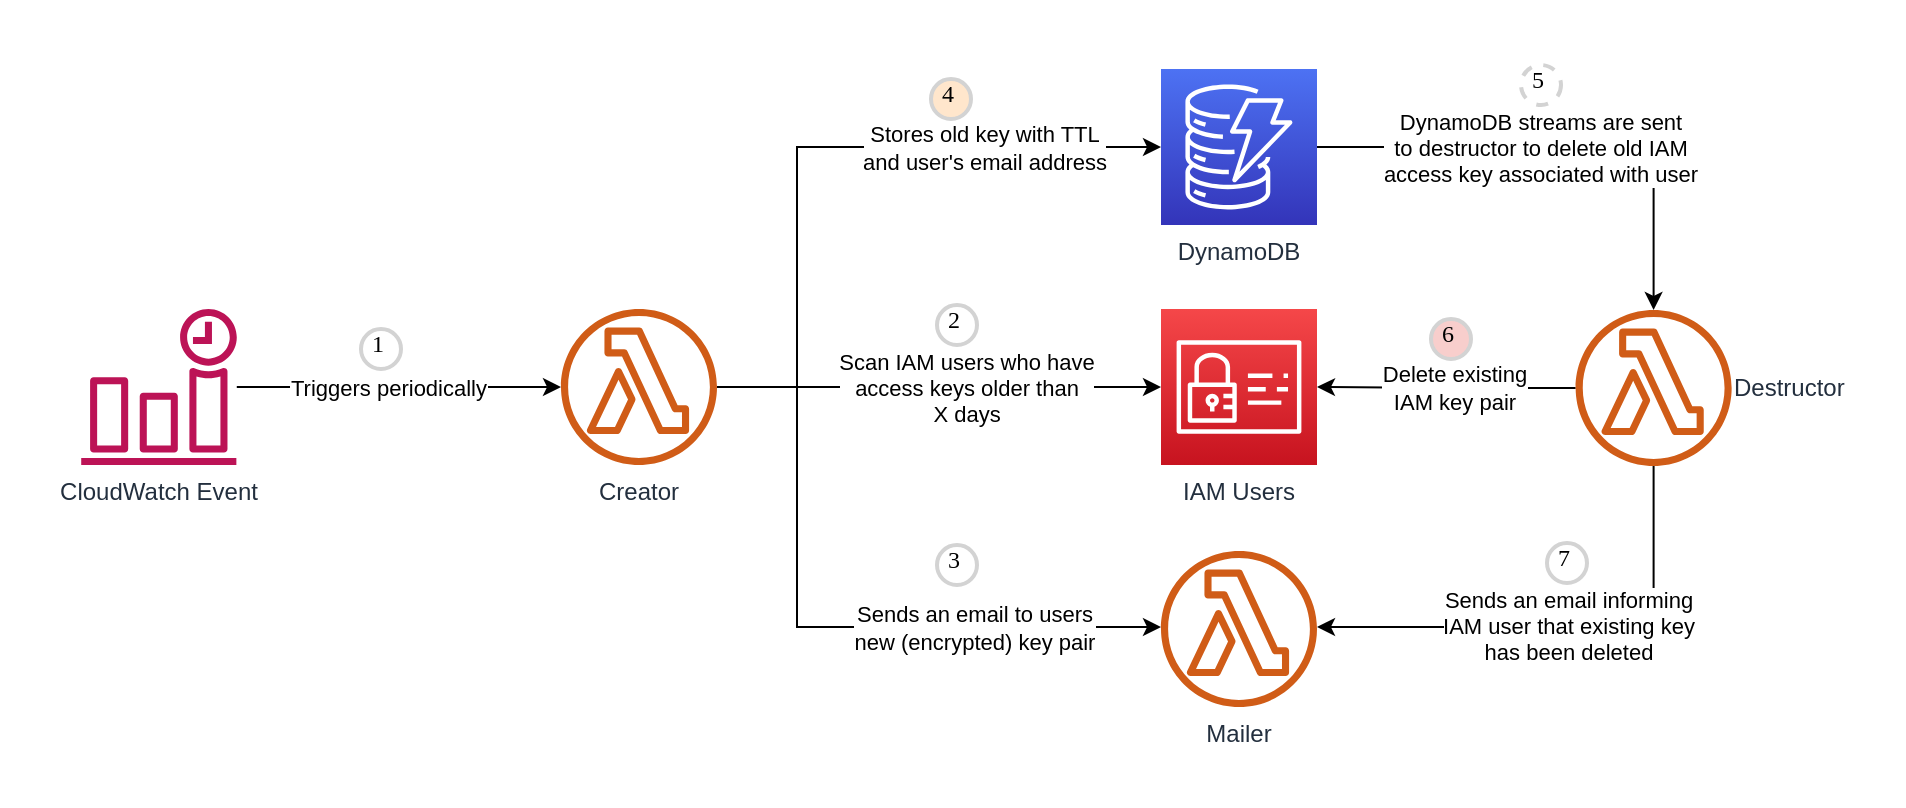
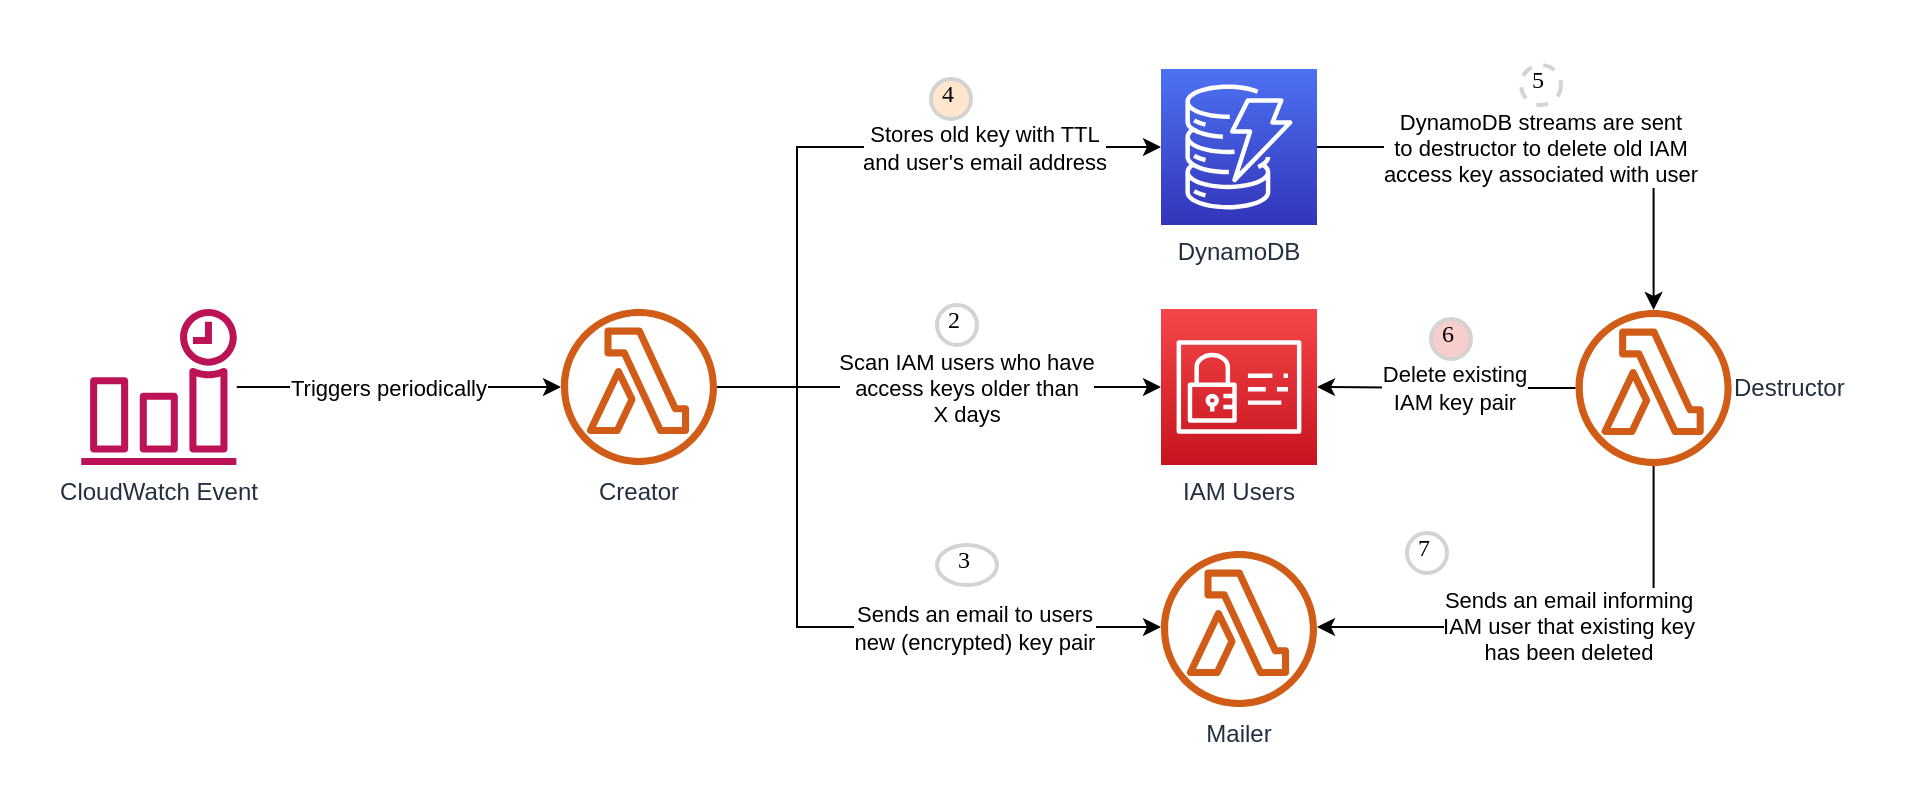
  <mxCell id="0" />
  <mxCell id="1" parent="0" />
  <mxCell id="2" value="" style="verticalLabelPosition=bottom;verticalAlign=top;html=1;shape=mxgraph.basic.rect;fillColor2=none;strokeWidth=1;size=20;indent=5;strokeColor=none;fillColor=#FFFFFF;" parent="1" vertex="1"><mxGeometry x="20" y="20" width="911" height="362" as="geometry" /></mxCell>
  <mxCell id="3" value="CloudWatch Event" style="outlineConnect=0;fontColor=#232F3E;gradientColor=none;fillColor=#BC1356;strokeColor=none;dashed=0;verticalLabelPosition=bottom;verticalAlign=top;align=center;html=1;fontSize=12;fontStyle=0;aspect=fixed;pointerEvents=1;shape=mxgraph.aws4.event_time_based;" parent="1" vertex="1"><mxGeometry x="40" y="154" width="78" height="78" as="geometry" /></mxCell>
  <mxCell id="4" value="DynamoDB" style="points=[[0,0,0],[0.25,0,0],[0.5,0,0],[0.75,0,0],[1,0,0],[0,1,0],[0.25,1,0],[0.5,1,0],[0.75,1,0],[1,1,0],[0,0.25,0],[0,0.5,0],[0,0.75,0],[1,0.25,0],[1,0.5,0],[1,0.75,0]];outlineConnect=0;fontColor=#232F3E;gradientColor=#4D72F3;gradientDirection=north;fillColor=#3334B9;strokeColor=#ffffff;dashed=0;verticalLabelPosition=bottom;verticalAlign=top;align=center;html=1;fontSize=12;fontStyle=0;aspect=fixed;shape=mxgraph.aws4.resourceIcon;resIcon=mxgraph.aws4.dynamodb;" parent="1" vertex="1"><mxGeometry x="580" y="34" width="78" height="78" as="geometry" /></mxCell>
  <mxCell id="5" value="IAM Users" style="points=[[0,0,0],[0.25,0,0],[0.5,0,0],[0.75,0,0],[1,0,0],[0,1,0],[0.25,1,0],[0.5,1,0],[0.75,1,0],[1,1,0],[0,0.25,0],[0,0.5,0],[0,0.75,0],[1,0.25,0],[1,0.5,0],[1,0.75,0]];outlineConnect=0;fontColor=#232F3E;gradientColor=#F54749;gradientDirection=north;fillColor=#C7131F;strokeColor=#ffffff;dashed=0;verticalLabelPosition=bottom;verticalAlign=top;align=center;html=1;fontSize=12;fontStyle=0;aspect=fixed;shape=mxgraph.aws4.resourceIcon;resIcon=mxgraph.aws4.identity_and_access_management;labelPosition=center;" parent="1" vertex="1"><mxGeometry x="580" y="154" width="78" height="78" as="geometry" /></mxCell>
  <mxCell id="6" value="" style="edgeStyle=orthogonalEdgeStyle;rounded=0;orthogonalLoop=1;jettySize=auto;html=1;" parent="1" source="12" target="5" edge="1"><mxGeometry x="129" y="148" as="geometry" /></mxCell>
  <mxCell id="7" value="Scan IAM users who have&lt;br&gt;access keys older than&lt;br&gt;X days" style="edgeLabel;html=1;align=center;verticalAlign=middle;resizable=0;points=[];" parent="6" vertex="1" connectable="0"><mxGeometry x="-0.16" y="1" relative="1" as="geometry"><mxPoint x="31.17" y="1" as="offset" /></mxGeometry></mxCell>
  <mxCell id="8" style="edgeStyle=orthogonalEdgeStyle;rounded=0;orthogonalLoop=1;jettySize=auto;html=1;entryX=0;entryY=0.5;entryDx=0;entryDy=0;entryPerimeter=0;" parent="1" source="12" edge="1"><mxGeometry x="129" y="148" as="geometry"><Array as="points"><mxPoint x="398" y="193" /><mxPoint x="398" y="313" /></Array><mxPoint x="580" y="313" as="targetPoint" /></mxGeometry></mxCell>
  <mxCell id="9" value="Sends an email to users&lt;br&gt;new (encrypted) key pair" style="edgeLabel;html=1;align=center;verticalAlign=middle;resizable=0;points=[];" parent="8" vertex="1" connectable="0"><mxGeometry x="0.458" y="-1" relative="1" as="geometry"><mxPoint y="-1" as="offset" /></mxGeometry></mxCell>
  <mxCell id="10" style="edgeStyle=orthogonalEdgeStyle;rounded=0;orthogonalLoop=1;jettySize=auto;html=1;entryX=0;entryY=0.5;entryDx=0;entryDy=0;entryPerimeter=0;" parent="1" source="12" target="4" edge="1"><mxGeometry x="129" y="148" as="geometry"><Array as="points"><mxPoint x="398" y="193" /><mxPoint x="398" y="73" /></Array></mxGeometry></mxCell>
  <mxCell id="11" value="Stores old key with TTL&lt;br&gt;and user's email address" style="edgeLabel;html=1;align=center;verticalAlign=middle;resizable=0;points=[];" parent="10" vertex="1" connectable="0"><mxGeometry x="0.389" relative="1" as="geometry"><mxPoint x="15.33" as="offset" /></mxGeometry></mxCell>
  <mxCell id="12" value="Creator" style="outlineConnect=0;fontColor=#232F3E;gradientColor=none;fillColor=#D05C17;strokeColor=none;dashed=0;verticalLabelPosition=bottom;verticalAlign=top;align=center;html=1;fontSize=12;fontStyle=0;aspect=fixed;pointerEvents=1;shape=mxgraph.aws4.lambda_function;" parent="1" vertex="1"><mxGeometry x="280" y="154" width="78" height="78" as="geometry" /></mxCell>
  <mxCell id="13" value="" style="edgeStyle=orthogonalEdgeStyle;rounded=0;orthogonalLoop=1;jettySize=auto;html=1;" parent="1" source="3" target="12" edge="1"><mxGeometry x="129" y="148" as="geometry" /></mxCell>
  <mxCell id="14" value="Triggers periodically" style="edgeLabel;html=1;align=center;verticalAlign=middle;resizable=0;points=[];" parent="13" vertex="1" connectable="0"><mxGeometry x="-0.518" y="-1" relative="1" as="geometry"><mxPoint x="36.9" y="-1" as="offset" /></mxGeometry></mxCell>
  <mxCell id="15" style="edgeStyle=orthogonalEdgeStyle;rounded=0;orthogonalLoop=1;jettySize=auto;html=1;entryX=1;entryY=0.5;entryDx=0;entryDy=0;entryPerimeter=0;" parent="1" source="19" edge="1"><mxGeometry x="129" y="148" as="geometry"><Array as="points"><mxPoint x="826" y="313" /></Array><mxPoint x="658" y="313" as="targetPoint" /></mxGeometry></mxCell>
  <mxCell id="16" value="Sends an email informing&lt;br&gt;IAM user that existing key&lt;br&gt;has been deleted" style="edgeLabel;html=1;align=center;verticalAlign=middle;resizable=0;points=[];" parent="15" vertex="1" connectable="0"><mxGeometry x="-0.04" y="-1" relative="1" as="geometry"><mxPoint x="-4.17" as="offset" /></mxGeometry></mxCell>
  <mxCell id="17" value="" style="edgeStyle=orthogonalEdgeStyle;rounded=0;orthogonalLoop=1;jettySize=auto;html=1;" parent="1" source="19" target="5" edge="1"><mxGeometry x="129" y="148" as="geometry" /></mxCell>
  <mxCell id="18" value="Delete existing&lt;br&gt;IAM key pair" style="edgeLabel;html=1;align=center;verticalAlign=middle;resizable=0;points=[];" parent="17" vertex="1" connectable="0"><mxGeometry x="0.265" relative="1" as="geometry"><mxPoint x="20.17" as="offset" /></mxGeometry></mxCell>
  <mxCell id="19" value="Destructor&amp;nbsp;" style="outlineConnect=0;fontColor=#232F3E;gradientColor=none;fillColor=#D05C17;strokeColor=none;dashed=0;verticalLabelPosition=middle;verticalAlign=middle;align=left;html=1;fontSize=12;fontStyle=0;aspect=fixed;pointerEvents=1;shape=mxgraph.aws4.lambda_function;labelPosition=right;" parent="1" vertex="1"><mxGeometry x="787.33" y="154.5" width="78" height="78" as="geometry" /></mxCell>
  <mxCell id="20" style="edgeStyle=orthogonalEdgeStyle;rounded=0;orthogonalLoop=1;jettySize=auto;html=1;" parent="1" source="4" target="19" edge="1"><mxGeometry x="129" y="148" as="geometry" /></mxCell>
  <mxCell id="21" value="DynamoDB streams are sent&lt;br&gt;to destructor to delete old IAM&lt;br&gt;access key associated with user" style="edgeLabel;html=1;align=center;verticalAlign=middle;resizable=0;points=[];" parent="20" vertex="1" connectable="0"><mxGeometry x="-0.294" y="1" relative="1" as="geometry"><mxPoint x="23.67" y="1" as="offset" /></mxGeometry></mxCell>
- <mxCell id="22" value="1" style="ellipse;whiteSpace=wrap;html=1;aspect=fixed;strokeWidth=2;fontFamily=Tahoma;spacingBottom=4;spacingRight=2;strokeColor=#d3d3d3;labelBackgroundColor=none;fillColor=#FFFFFF;" parent="1" vertex="1"><mxGeometry x="180" y="164" width="20" height="20" as="geometry" /></mxCell>
  <mxCell id="23" value="2" style="ellipse;whiteSpace=wrap;html=1;aspect=fixed;strokeWidth=2;fontFamily=Tahoma;spacingBottom=4;spacingRight=2;strokeColor=#d3d3d3;labelBackgroundColor=none;fillColor=#FFFFFF;" parent="1" vertex="1"><mxGeometry x="468" y="152" width="20" height="20" as="geometry" /></mxCell>
- <mxCell id="24" value="3" style="ellipse;whiteSpace=wrap;html=1;aspect=fixed;strokeWidth=2;fontFamily=Tahoma;spacingBottom=4;spacingRight=2;strokeColor=#d3d3d3;labelBackgroundColor=none;fillColor=#FFFFFF;" parent="1" vertex="1"><mxGeometry x="468" y="272" width="20" height="20" as="geometry" /></mxCell>
+ <mxCell id="24" value="3" style="ellipse;whiteSpace=wrap;html=1;aspect=fixed;strokeWidth=2;fontFamily=Tahoma;spacingBottom=4;spacingRight=2;strokeColor=#d3d3d3;labelBackgroundColor=none;fillColor=#FFFFFF;" parent="1" vertex="1"><mxGeometry x="468" y="272" width="30" height="20" as="geometry" /></mxCell>
  <mxCell id="25" value="4" style="ellipse;whiteSpace=wrap;html=1;aspect=fixed;strokeWidth=2;fontFamily=Tahoma;spacingBottom=4;spacingRight=2;strokeColor=#d3d3d3;labelBackgroundColor=none;fillColor=#ffe6cc;" parent="1" vertex="1"><mxGeometry x="465" y="39" width="20" height="20" as="geometry" /></mxCell>
  <mxCell id="26" value="5" style="ellipse;whiteSpace=wrap;html=1;aspect=fixed;strokeWidth=2;fontFamily=Tahoma;spacingBottom=4;spacingRight=2;strokeColor=#d3d3d3;labelBackgroundColor=none;fillColor=#FFFFFF;dashed=1;" parent="1" vertex="1"><mxGeometry x="760" y="32" width="20" height="20" as="geometry" /></mxCell>
  <mxCell id="27" value="6" style="ellipse;whiteSpace=wrap;html=1;aspect=fixed;strokeWidth=2;fontFamily=Tahoma;spacingBottom=4;spacingRight=2;strokeColor=#d3d3d3;labelBackgroundColor=none;fillColor=#f8cecc;" parent="1" vertex="1"><mxGeometry x="715" y="159" width="20" height="20" as="geometry" /></mxCell>
- <mxCell id="28" value="7" style="ellipse;whiteSpace=wrap;html=1;aspect=fixed;strokeWidth=2;fontFamily=Tahoma;spacingBottom=4;spacingRight=2;strokeColor=#d3d3d3;labelBackgroundColor=none;fillColor=#FFFFFF;" parent="1" vertex="1"><mxGeometry x="773" y="271" width="20" height="20" as="geometry" /></mxCell>
+ <mxCell id="28" value="7" style="ellipse;whiteSpace=wrap;html=1;aspect=fixed;strokeWidth=2;fontFamily=Tahoma;spacingBottom=4;spacingRight=2;strokeColor=#d3d3d3;labelBackgroundColor=none;fillColor=#FFFFFF;" parent="1" vertex="1"><mxGeometry x="703" y="266" width="20" height="20" as="geometry" /></mxCell>
  <mxCell id="29" value="Mailer" style="outlineConnect=0;fontColor=#232F3E;gradientColor=none;fillColor=#D05C17;strokeColor=none;dashed=0;verticalLabelPosition=bottom;verticalAlign=top;align=center;html=1;fontSize=12;fontStyle=0;aspect=fixed;pointerEvents=1;shape=mxgraph.aws4.lambda_function;" parent="1" vertex="1"><mxGeometry x="580" y="275" width="78" height="78" as="geometry" /></mxCell>
